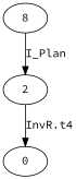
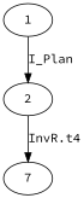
  digraph {
    fontname="Source Code Pro"
    node [fontname="Source Code Pro"]
    edge [fontname="Source Code Pro"]
-   1 [label=8]
+   1
    2
-   0
+   0 [label=7]
    1 -> 2 [label=I_Plan]
    2 -> 0 [label="InvR.t4"]
  }
